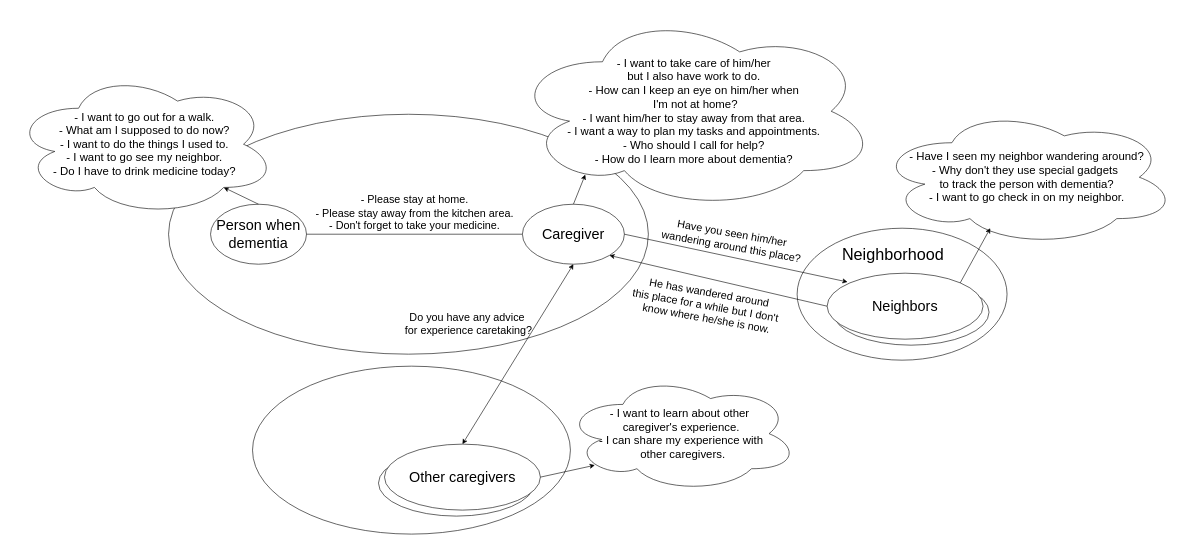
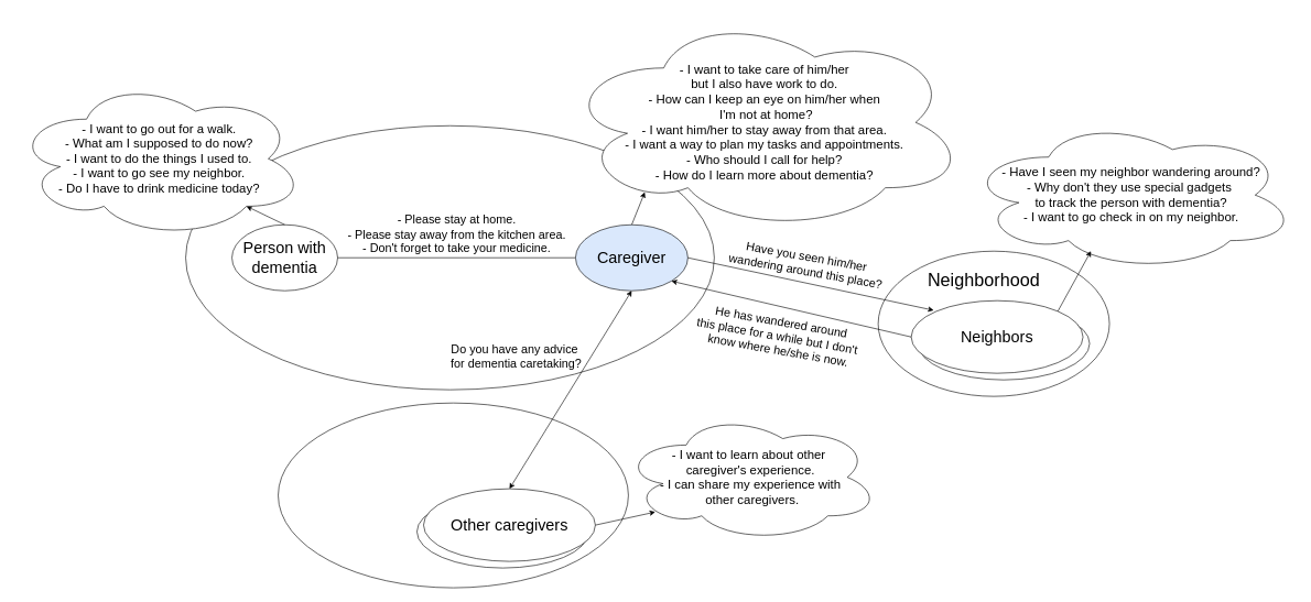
  <mxCell id="0" />
  <mxCell id="1" parent="0" />
  <mxCell id="2" value="" style="ellipse;whiteSpace=wrap;html=1;" vertex="1" parent="1"><mxGeometry x="280" y="190" width="800" height="400" as="geometry" /></mxCell>
- <mxCell id="3" value="&lt;font style=&quot;font-size: 24px;&quot;&gt;Person when dementia&lt;/font&gt;" style="ellipse;whiteSpace=wrap;html=1;" vertex="1" parent="1"><mxGeometry x="350" y="340" width="160" height="100" as="geometry" /></mxCell>
+ <mxCell id="3" value="&lt;font style=&quot;font-size: 24px;&quot;&gt;Person with dementia&lt;/font&gt;" style="ellipse;whiteSpace=wrap;html=1;" vertex="1" parent="1"><mxGeometry x="350" y="340" width="160" height="100" as="geometry" /></mxCell>
  <mxCell id="4" style="edgeStyle=orthogonalEdgeStyle;rounded=0;orthogonalLoop=1;jettySize=auto;html=1;exitX=0;exitY=0.5;exitDx=0;exitDy=0;entryX=1;entryY=0.5;entryDx=0;entryDy=0;endArrow=none;" edge="1" parent="1" source="5" target="3"><mxGeometry relative="1" as="geometry" /></mxCell>
- <mxCell id="5" value="&lt;font style=&quot;font-size: 24px;&quot;&gt;Caregiver&lt;/font&gt;" style="ellipse;whiteSpace=wrap;html=1;" vertex="1" parent="1"><mxGeometry x="870" y="340" width="170" height="100" as="geometry" /></mxCell>
+ <mxCell id="5" value="&lt;font style=&quot;font-size: 24px;&quot;&gt;Caregiver&lt;/font&gt;" style="ellipse;whiteSpace=wrap;html=1;fillColor=#dae8fc;" vertex="1" parent="1"><mxGeometry x="870" y="340" width="170" height="100" as="geometry" /></mxCell>
  <mxCell id="6" value="" style="endArrow=classic;html=1;rounded=0;entryX=0.8;entryY=0.8;entryDx=0;entryDy=0;entryPerimeter=0;exitX=0.5;exitY=0;exitDx=0;exitDy=0;" edge="1" parent="1" source="3" target="7"><mxGeometry width="50" height="50" relative="1" as="geometry"><mxPoint x="670" y="430" as="sourcePoint" /><mxPoint x="720" y="380" as="targetPoint" /></mxGeometry></mxCell>
  <mxCell id="7" value="&lt;div&gt;&lt;span style=&quot;font-size: 19px; background-color: transparent; color: light-dark(rgb(0, 0, 0), rgb(255, 255, 255));&quot;&gt;- I want to go out for a walk.&lt;/span&gt;&lt;/div&gt;&lt;div&gt;&lt;span style=&quot;background-color: transparent; color: light-dark(rgb(0, 0, 0), rgb(255, 255, 255));&quot;&gt;&lt;font style=&quot;font-size: 19px;&quot;&gt;- What am I supposed to do now?&lt;/font&gt;&lt;/span&gt;&lt;/div&gt;&lt;div&gt;&lt;span style=&quot;background-color: transparent; color: light-dark(rgb(0, 0, 0), rgb(255, 255, 255));&quot;&gt;&lt;font style=&quot;font-size: 19px;&quot;&gt;- I want to do the things I used to.&lt;/font&gt;&lt;/span&gt;&lt;/div&gt;&lt;div&gt;&lt;span style=&quot;background-color: transparent; color: light-dark(rgb(0, 0, 0), rgb(255, 255, 255));&quot;&gt;&lt;font style=&quot;font-size: 19px;&quot;&gt;- I want to go see my neighbor.&lt;/font&gt;&lt;/span&gt;&lt;/div&gt;&lt;div&gt;&lt;span style=&quot;background-color: transparent; color: light-dark(rgb(0, 0, 0), rgb(255, 255, 255));&quot;&gt;&lt;font style=&quot;font-size: 19px;&quot;&gt;- Do I have to drink medicine today?&lt;/font&gt;&lt;/span&gt;&lt;/div&gt;" style="ellipse;shape=cloud;whiteSpace=wrap;html=1;" vertex="1" parent="1"><mxGeometry x="20" y="120" width="440" height="240" as="geometry" /></mxCell>
  <mxCell id="8" value="&lt;font style=&quot;font-size: 19px;&quot;&gt;- I want to take care of him/her&lt;/font&gt;&lt;div&gt;&lt;font style=&quot;font-size: 19px;&quot;&gt;but I also have work to do.&lt;/font&gt;&lt;/div&gt;&lt;div&gt;&lt;font style=&quot;font-size: 19px;&quot;&gt;- How can I keep an eye on him/her when&lt;/font&gt;&lt;/div&gt;&lt;div&gt;&lt;font style=&quot;font-size: 19px;&quot;&gt;&amp;nbsp;I'm&amp;nbsp;&lt;span style=&quot;background-color: initial;&quot;&gt;not at home?&lt;/span&gt;&lt;/font&gt;&lt;/div&gt;&lt;div&gt;&lt;span style=&quot;font-size: 19px; background-color: transparent; color: light-dark(rgb(0, 0, 0), rgb(255, 255, 255));&quot;&gt;- I want him/her to stay away from that area.&lt;/span&gt;&lt;/div&gt;&lt;div&gt;&lt;span style=&quot;font-size: 19px; background-color: transparent; color: light-dark(rgb(0, 0, 0), rgb(255, 255, 255));&quot;&gt;- I want a way to plan my tasks and appointments.&lt;/span&gt;&lt;/div&gt;&lt;div&gt;&lt;span style=&quot;font-size: 19px; background-color: transparent; color: light-dark(rgb(0, 0, 0), rgb(255, 255, 255));&quot;&gt;- Who should I call for help?&lt;/span&gt;&lt;/div&gt;&lt;div&gt;&lt;span style=&quot;font-size: 19px; background-color: transparent; color: light-dark(rgb(0, 0, 0), rgb(255, 255, 255));&quot;&gt;- How do I learn more about dementia?&lt;/span&gt;&lt;/div&gt;" style="ellipse;shape=cloud;whiteSpace=wrap;html=1;" vertex="1" parent="1"><mxGeometry x="851" y="20" width="610" height="330" as="geometry" /></mxCell>
  <mxCell id="9" value="" style="endArrow=classic;html=1;rounded=0;entryX=0.203;entryY=0.82;entryDx=0;entryDy=0;exitX=0.5;exitY=0;exitDx=0;exitDy=0;entryPerimeter=0;" edge="1" parent="1" source="5" target="8"><mxGeometry width="50" height="50" relative="1" as="geometry"><mxPoint x="830" y="320" as="sourcePoint" /><mxPoint x="910" y="280" as="targetPoint" /></mxGeometry></mxCell>
  <mxCell id="10" value="&lt;font style=&quot;font-size: 18px;&quot;&gt;- Please stay at home.&lt;/font&gt;&lt;div&gt;&lt;font style=&quot;font-size: 18px;&quot;&gt;- Please stay away from the kitchen area.&lt;/font&gt;&lt;/div&gt;&lt;div&gt;&lt;font style=&quot;font-size: 18px;&quot;&gt;- Don't forget to take your medicine.&lt;/font&gt;&lt;/div&gt;" style="text;html=1;align=center;verticalAlign=middle;resizable=0;points=[];autosize=1;strokeColor=none;fillColor=none;" vertex="1" parent="1"><mxGeometry x="515" y="315" width="350" height="80" as="geometry" /></mxCell>
- <mxCell id="11" value="&lt;font style=&quot;font-size: 18px;&quot;&gt;Do you have any advice&amp;nbsp;&lt;/font&gt;&lt;div&gt;&lt;font style=&quot;font-size: 18px;&quot;&gt;for experience caretaking?&lt;/font&gt;&lt;/div&gt;" style="text;html=1;align=center;verticalAlign=middle;resizable=0;points=[];autosize=1;strokeColor=none;fillColor=none;" vertex="1" parent="1"><mxGeometry x="670" y="510" width="220" height="60" as="geometry" /></mxCell>
+ <mxCell id="11" value="&lt;font style=&quot;font-size: 18px;&quot;&gt;Do you have any advice&amp;nbsp;&lt;/font&gt;&lt;div&gt;&lt;font style=&quot;font-size: 18px;&quot;&gt;for dementia caretaking?&lt;/font&gt;&lt;/div&gt;" style="text;html=1;align=center;verticalAlign=middle;resizable=0;points=[];autosize=1;strokeColor=none;fillColor=none;" vertex="1" parent="1"><mxGeometry x="670" y="510" width="220" height="60" as="geometry" /></mxCell>
  <mxCell id="12" value="&lt;div&gt;&lt;span style=&quot;font-size: 19px;&quot;&gt;- I want to learn about other&amp;nbsp;&lt;/span&gt;&lt;/div&gt;&lt;div&gt;&lt;span style=&quot;font-size: 19px;&quot;&gt;caregiver's experience.&lt;/span&gt;&lt;/div&gt;&lt;span style=&quot;font-size: 19px;&quot;&gt;- I can share my experience with&lt;/span&gt;&lt;div&gt;&lt;span style=&quot;font-size: 19px;&quot;&gt;&amp;nbsp;other caregivers.&lt;/span&gt;&lt;/div&gt;" style="ellipse;shape=cloud;whiteSpace=wrap;html=1;" vertex="1" parent="1"><mxGeometry x="940" y="625" width="390" height="195" as="geometry" /></mxCell>
  <mxCell id="13" value="&lt;font style=&quot;font-size: 18px;&quot;&gt;Have you seen him/her&amp;nbsp;&lt;/font&gt;&lt;div&gt;&lt;font style=&quot;font-size: 18px;&quot;&gt;wandering around this place?&lt;/font&gt;&lt;/div&gt;" style="text;html=1;align=center;verticalAlign=middle;resizable=0;points=[];autosize=1;strokeColor=none;fillColor=none;rotation=10;" vertex="1" parent="1"><mxGeometry x="1090" y="370" width="260" height="60" as="geometry" /></mxCell>
  <mxCell id="14" value="&lt;span style=&quot;font-size: 19px;&quot;&gt;- Have I seen my neighbor wandering around?&lt;/span&gt;&lt;div&gt;&lt;span style=&quot;font-size: 19px;&quot;&gt;- Why don't they use special gadgets&amp;nbsp;&lt;/span&gt;&lt;/div&gt;&lt;div&gt;&lt;span style=&quot;font-size: 19px;&quot;&gt;to track the person with dementia?&lt;/span&gt;&lt;span style=&quot;font-size: 19px;&quot;&gt;&lt;/span&gt;&lt;/div&gt;&lt;div&gt;&lt;span style=&quot;font-size: 19px;&quot;&gt;- I want to go check in on my neighbor.&lt;/span&gt;&lt;/div&gt;" style="ellipse;shape=cloud;whiteSpace=wrap;html=1;" vertex="1" parent="1"><mxGeometry x="1461" y="180" width="500" height="230" as="geometry" /></mxCell>
  <mxCell id="15" value="&lt;font style=&quot;font-size: 18px;&quot;&gt;He has wandered around&amp;nbsp;&lt;/font&gt;&lt;div&gt;&lt;font style=&quot;font-size: 18px;&quot;&gt;this place&amp;nbsp;&lt;/font&gt;&lt;span style=&quot;font-size: 18px; background-color: transparent; color: light-dark(rgb(0, 0, 0), rgb(255, 255, 255));&quot;&gt;for a while&lt;/span&gt;&lt;span style=&quot;font-size: 18px; background-color: transparent; color: light-dark(rgb(0, 0, 0), rgb(255, 255, 255));&quot;&gt;&amp;nbsp;but I don't&amp;nbsp;&amp;nbsp;&lt;/span&gt;&lt;/div&gt;&lt;div&gt;&lt;span style=&quot;font-size: 18px; background-color: transparent; color: light-dark(rgb(0, 0, 0), rgb(255, 255, 255));&quot;&gt;know where he/she is now.&lt;/span&gt;&lt;/div&gt;" style="text;html=1;align=center;verticalAlign=middle;resizable=0;points=[];autosize=1;strokeColor=none;fillColor=none;rotation=10;" vertex="1" parent="1"><mxGeometry x="1040" y="470" width="280" height="80" as="geometry" /></mxCell>
  <mxCell id="16" value="" style="group" vertex="1" connectable="0" parent="1"><mxGeometry x="420" y="610" width="530" height="280" as="geometry" /></mxCell>
  <mxCell id="17" value="" style="ellipse;whiteSpace=wrap;html=1;" vertex="1" parent="16"><mxGeometry width="530" height="280" as="geometry" /></mxCell>
  <mxCell id="18" value="" style="group" vertex="1" connectable="0" parent="16"><mxGeometry x="210" y="130" width="270" height="120" as="geometry" /></mxCell>
  <mxCell id="19" value="&lt;font style=&quot;font-size: 24px;&quot;&gt;Other caregivers&lt;/font&gt;" style="ellipse;whiteSpace=wrap;html=1;" vertex="1" parent="18"><mxGeometry y="10" width="260" height="110" as="geometry" /></mxCell>
  <mxCell id="20" value="&lt;font style=&quot;font-size: 24px;&quot;&gt;Other caregivers&lt;/font&gt;" style="ellipse;whiteSpace=wrap;html=1;" vertex="1" parent="18"><mxGeometry x="10" width="260" height="110" as="geometry" /></mxCell>
  <mxCell id="21" style="rounded=0;orthogonalLoop=1;jettySize=auto;html=1;exitX=0.5;exitY=1;exitDx=0;exitDy=0;entryX=0.5;entryY=0;entryDx=0;entryDy=0;startArrow=classic;startFill=1;" edge="1" parent="1" source="5" target="20"><mxGeometry relative="1" as="geometry"><mxPoint x="1090" y="740" as="targetPoint" /></mxGeometry></mxCell>
  <mxCell id="22" style="rounded=0;orthogonalLoop=1;jettySize=auto;html=1;exitX=1;exitY=0.5;exitDx=0;exitDy=0;entryX=0.13;entryY=0.77;entryDx=0;entryDy=0;entryPerimeter=0;" edge="1" parent="1" source="20" target="12"><mxGeometry relative="1" as="geometry" /></mxCell>
  <mxCell id="23" value="" style="group" connectable="0" vertex="1" parent="1"><mxGeometry x="1328" y="380" width="350" height="220" as="geometry" /></mxCell>
  <mxCell id="24" value="" style="ellipse;whiteSpace=wrap;html=1;" vertex="1" parent="23"><mxGeometry width="350" height="220" as="geometry" /></mxCell>
  <mxCell id="25" value="&lt;font style=&quot;font-size: 27px;&quot;&gt;Neighborhood&lt;/font&gt;" style="text;html=1;align=center;verticalAlign=middle;whiteSpace=wrap;rounded=0;" vertex="1" parent="23"><mxGeometry x="30" y="15" width="260" height="60" as="geometry" /></mxCell>
  <mxCell id="26" value="" style="group" connectable="0" vertex="1" parent="23"><mxGeometry x="50" y="75" width="270" height="120" as="geometry" /></mxCell>
  <mxCell id="27" value="&lt;span style=&quot;font-size: 24px;&quot;&gt;Neighbors&lt;/span&gt;" style="ellipse;whiteSpace=wrap;html=1;" vertex="1" parent="26"><mxGeometry x="10" y="10" width="260" height="110" as="geometry" /></mxCell>
  <mxCell id="28" value="&lt;span style=&quot;font-size: 24px;&quot;&gt;Neighbors&lt;/span&gt;" style="ellipse;whiteSpace=wrap;html=1;" vertex="1" parent="26"><mxGeometry width="260" height="110" as="geometry" /></mxCell>
  <mxCell id="29" style="rounded=0;orthogonalLoop=1;jettySize=auto;html=1;exitX=1;exitY=0.5;exitDx=0;exitDy=0;entryX=0.131;entryY=0.133;entryDx=0;entryDy=0;entryPerimeter=0;" edge="1" parent="1" source="5" target="28"><mxGeometry relative="1" as="geometry"><mxPoint x="1640" y="515" as="targetPoint" /></mxGeometry></mxCell>
  <mxCell id="30" style="rounded=0;orthogonalLoop=1;jettySize=auto;html=1;exitX=0;exitY=0.5;exitDx=0;exitDy=0;entryX=1;entryY=1;entryDx=0;entryDy=0;" edge="1" parent="1" source="28" target="5"><mxGeometry relative="1" as="geometry"><mxPoint x="1678.076" y="553.891" as="sourcePoint" /></mxGeometry></mxCell>
  <mxCell id="31" style="rounded=0;orthogonalLoop=1;jettySize=auto;html=1;exitX=1;exitY=0;exitDx=0;exitDy=0;" edge="1" parent="1" source="28"><mxGeometry relative="1" as="geometry"><mxPoint x="1650" y="380" as="targetPoint" /></mxGeometry></mxCell>
